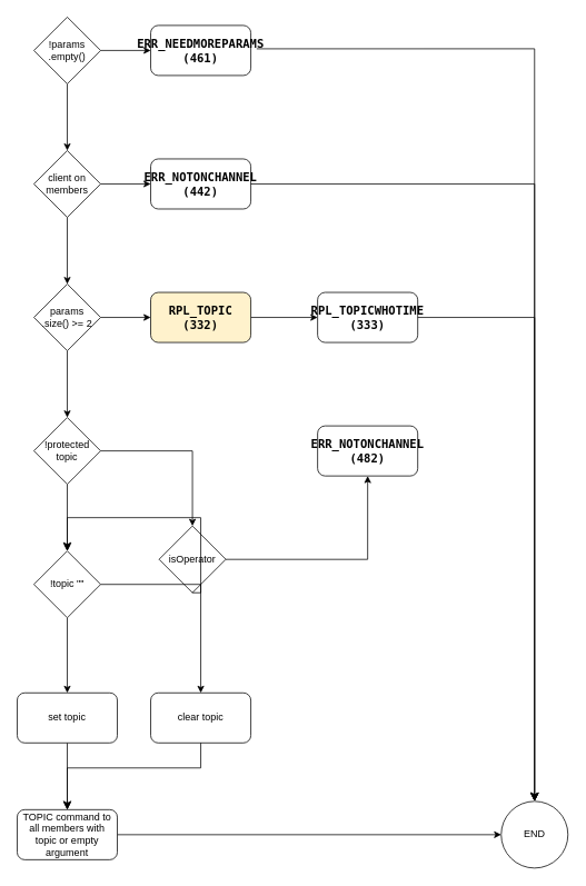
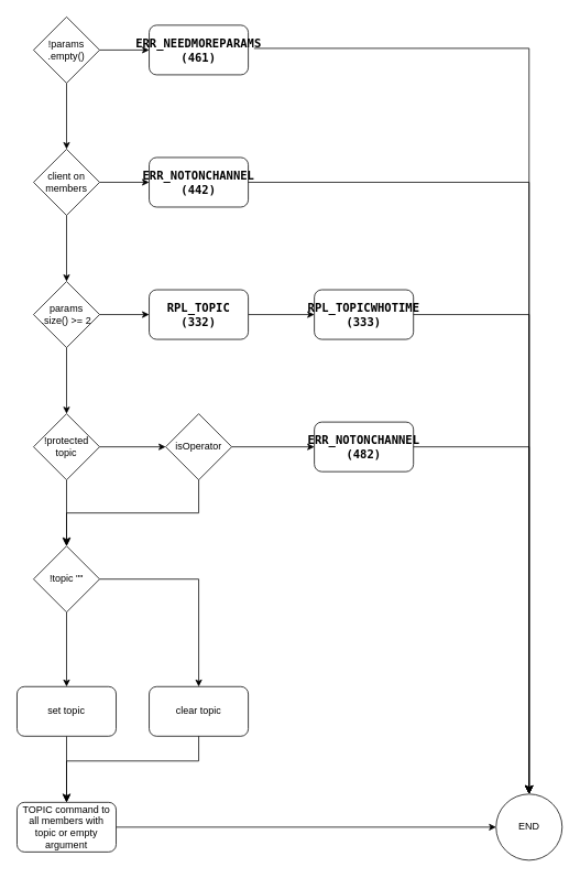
  <mxCell id="0" />
  <mxCell id="1" parent="0" />
  <mxCell id="2" value="" style="edgeStyle=orthogonalEdgeStyle;rounded=0;orthogonalLoop=1;jettySize=auto;html=1;" edge="1" parent="1" source="4" target="5"><mxGeometry relative="1" as="geometry" /></mxCell>
  <mxCell id="3" value="" style="edgeStyle=orthogonalEdgeStyle;rounded=0;orthogonalLoop=1;jettySize=auto;html=1;" edge="1" parent="1" source="4" target="8"><mxGeometry relative="1" as="geometry" /></mxCell>
  <mxCell id="4" value="&lt;div&gt;!params&lt;/div&gt;&lt;div&gt;.empty()&lt;/div&gt;" style="rhombus;whiteSpace=wrap;html=1;" vertex="1" parent="1"><mxGeometry x="40" width="80" height="80" as="geometry" y="20" /></mxCell>
  <mxCell id="5" value="&lt;h3 id=&quot;errneedmoreparams-461&quot;&gt;&lt;code&gt;ERR_NEEDMOREPARAMS (461)&lt;/code&gt;&lt;/h3&gt;" style="rounded=1;whiteSpace=wrap;html=1;" vertex="1" parent="1"><mxGeometry x="180" y="30" width="120" height="60" as="geometry" /></mxCell>
  <mxCell id="6" value="" style="edgeStyle=orthogonalEdgeStyle;rounded=0;orthogonalLoop=1;jettySize=auto;html=1;" edge="1" parent="1" source="8" target="9"><mxGeometry relative="1" as="geometry" /></mxCell>
  <mxCell id="7" value="" style="edgeStyle=orthogonalEdgeStyle;rounded=0;orthogonalLoop=1;jettySize=auto;html=1;" edge="1" parent="1" source="8" target="12"><mxGeometry relative="1" as="geometry" /></mxCell>
  <mxCell id="8" value="client on members" style="rhombus;whiteSpace=wrap;html=1;" vertex="1" parent="1"><mxGeometry x="40" y="180" width="80" height="80" as="geometry" /></mxCell>
  <mxCell id="9" value="&lt;h3 id=&quot;errnotonchannel-442&quot;&gt;&lt;code&gt;ERR_NOTONCHANNEL (442)&lt;/code&gt;&lt;/h3&gt;" style="rounded=1;whiteSpace=wrap;html=1;" vertex="1" parent="1"><mxGeometry x="180" y="190" width="120" height="60" as="geometry" /></mxCell>
  <mxCell id="10" value="" style="edgeStyle=orthogonalEdgeStyle;rounded=0;orthogonalLoop=1;jettySize=auto;html=1;" edge="1" parent="1" source="12" target="14"><mxGeometry relative="1" as="geometry" /></mxCell>
  <mxCell id="11" value="" style="edgeStyle=orthogonalEdgeStyle;rounded=0;orthogonalLoop=1;jettySize=auto;html=1;" edge="1" parent="1" source="12" target="18"><mxGeometry relative="1" as="geometry" /></mxCell>
  <mxCell id="12" value="&lt;div&gt;params&lt;/div&gt;&lt;div&gt;.size() &amp;gt;= 2&lt;br&gt;&lt;/div&gt;" style="rhombus;whiteSpace=wrap;html=1;" vertex="1" parent="1"><mxGeometry x="40" y="340" width="80" height="80" as="geometry" /></mxCell>
  <mxCell id="13" value="" style="edgeStyle=orthogonalEdgeStyle;rounded=0;orthogonalLoop=1;jettySize=auto;html=1;" edge="1" parent="1" source="14" target="15"><mxGeometry relative="1" as="geometry" /></mxCell>
- <mxCell id="14" value="&lt;h3 id=&quot;rpltopic-332&quot;&gt;&lt;code&gt;RPL_TOPIC (332)&lt;/code&gt;&lt;/h3&gt;" style="rounded=1;whiteSpace=wrap;html=1;fillColor=#fff2cc;" vertex="1" parent="1"><mxGeometry x="180" y="350" width="120" height="60" as="geometry" /></mxCell>
+ <mxCell id="14" value="&lt;h3 id=&quot;rpltopic-332&quot;&gt;&lt;code&gt;RPL_TOPIC (332)&lt;/code&gt;&lt;/h3&gt;" style="rounded=1;whiteSpace=wrap;html=1;" vertex="1" parent="1"><mxGeometry x="180" y="350" width="120" height="60" as="geometry" /></mxCell>
  <mxCell id="15" value="&lt;h3 id=&quot;rpltopicwhotime-333&quot;&gt;&lt;code&gt;RPL_TOPICWHOTIME (333)&lt;/code&gt;&lt;/h3&gt;" style="whiteSpace=wrap;html=1;rounded=1;" vertex="1" parent="1"><mxGeometry x="380" y="350" width="120" height="60" as="geometry" /></mxCell>
  <mxCell id="16" value="" style="edgeStyle=orthogonalEdgeStyle;rounded=0;orthogonalLoop=1;jettySize=auto;html=1;" edge="1" parent="1" source="18" target="20"><mxGeometry relative="1" as="geometry" /></mxCell>
  <mxCell id="17" value="" style="edgeStyle=orthogonalEdgeStyle;rounded=0;orthogonalLoop=1;jettySize=auto;html=1;" edge="1" parent="1" source="18" target="24"><mxGeometry relative="1" as="geometry" /></mxCell>
  <mxCell id="18" value="!protected topic" style="rhombus;whiteSpace=wrap;html=1;" vertex="1" parent="1"><mxGeometry x="40" y="500" width="80" height="80" as="geometry" /></mxCell>
  <mxCell id="19" value="" style="edgeStyle=orthogonalEdgeStyle;rounded=0;orthogonalLoop=1;jettySize=auto;html=1;" edge="1" parent="1" source="20" target="21"><mxGeometry relative="1" as="geometry" /></mxCell>
- <mxCell id="20" value="isOperator" style="rhombus;whiteSpace=wrap;html=1;" vertex="1" parent="1"><mxGeometry x="190" y="630" width="80" height="80" as="geometry" /></mxCell>
+ <mxCell id="20" value="isOperator" style="rhombus;whiteSpace=wrap;html=1;" vertex="1" parent="1"><mxGeometry x="200" y="500" width="80" height="80" as="geometry" /></mxCell>
  <mxCell id="21" value="&lt;h3 id=&quot;errchanoprivsneeded-482&quot;&gt;&lt;code&gt;ERR_NOTONCHANNEL (482)&lt;/code&gt;&lt;/h3&gt;" style="rounded=1;whiteSpace=wrap;html=1;" vertex="1" parent="1"><mxGeometry x="380" y="510" width="120" height="60" as="geometry" /></mxCell>
  <mxCell id="22" value="" style="edgeStyle=orthogonalEdgeStyle;rounded=0;orthogonalLoop=1;jettySize=auto;html=1;" edge="1" parent="1" source="24" target="26"><mxGeometry relative="1" as="geometry" /></mxCell>
  <mxCell id="23" value="" style="edgeStyle=orthogonalEdgeStyle;rounded=0;orthogonalLoop=1;jettySize=auto;html=1;" edge="1" parent="1" source="24" target="30"><mxGeometry relative="1" as="geometry" /></mxCell>
  <mxCell id="24" value="!topic &quot;&quot;" style="rhombus;whiteSpace=wrap;html=1;" vertex="1" parent="1"><mxGeometry x="40" y="660" width="80" height="80" as="geometry" /></mxCell>
  <mxCell id="25" value="" style="edgeStyle=orthogonalEdgeStyle;rounded=0;orthogonalLoop=1;jettySize=auto;html=1;" edge="1" parent="1" source="26" target="28"><mxGeometry relative="1" as="geometry" /></mxCell>
  <mxCell id="26" value="set topic" style="rounded=1;whiteSpace=wrap;html=1;" vertex="1" parent="1"><mxGeometry x="20" y="830" width="120" height="60" as="geometry" /></mxCell>
  <mxCell id="27" value="" style="edgeStyle=orthogonalEdgeStyle;rounded=0;orthogonalLoop=1;jettySize=auto;html=1;" edge="1" parent="1" source="28" target="32"><mxGeometry relative="1" as="geometry" /></mxCell>
  <mxCell id="28" value="TOPIC command to all members with topic or empty argument" style="whiteSpace=wrap;html=1;rounded=1;" vertex="1" parent="1"><mxGeometry x="20" y="970" width="120" height="60" as="geometry" /></mxCell>
  <mxCell id="29" value="" style="edgeStyle=segmentEdgeStyle;endArrow=classic;html=1;curved=0;rounded=0;endSize=8;startSize=8;exitX=0.5;exitY=1;exitDx=0;exitDy=0;entryX=0.5;entryY=0;entryDx=0;entryDy=0;" edge="1" parent="1" source="20" target="24"><mxGeometry width="50" height="50" relative="1" as="geometry"><mxPoint x="290" y="590" as="sourcePoint" /><mxPoint x="340" y="540" as="targetPoint" /><Array as="points"><mxPoint x="240" y="620" /><mxPoint x="80" y="620" /></Array></mxGeometry></mxCell>
  <mxCell id="30" value="clear topic" style="rounded=1;whiteSpace=wrap;html=1;" vertex="1" parent="1"><mxGeometry x="180" y="830" width="120" height="60" as="geometry" /></mxCell>
  <mxCell id="31" value="" style="edgeStyle=segmentEdgeStyle;endArrow=classic;html=1;curved=0;rounded=0;endSize=8;startSize=8;exitX=0.5;exitY=1;exitDx=0;exitDy=0;entryX=0.5;entryY=0;entryDx=0;entryDy=0;" edge="1" parent="1" source="30" target="28"><mxGeometry width="50" height="50" relative="1" as="geometry"><mxPoint x="290" y="590" as="sourcePoint" /><mxPoint x="340" y="540" as="targetPoint" /><Array as="points"><mxPoint x="240" y="920" /><mxPoint x="80" y="920" /></Array></mxGeometry></mxCell>
  <mxCell id="32" value="END" style="ellipse;whiteSpace=wrap;html=1;rounded=1;" vertex="1" parent="1"><mxGeometry x="600" y="960" width="80" height="80" as="geometry" /></mxCell>
  <mxCell id="33" value="" style="edgeStyle=segmentEdgeStyle;endArrow=classic;html=1;curved=0;rounded=0;endSize=8;startSize=8;exitX=1;exitY=0.5;exitDx=0;exitDy=0;entryX=0.5;entryY=0;entryDx=0;entryDy=0;" edge="1" parent="1" source="15" target="32"><mxGeometry width="50" height="50" relative="1" as="geometry"><mxPoint x="290" y="590" as="sourcePoint" /><mxPoint x="340" y="540" as="targetPoint" /></mxGeometry></mxCell>
+ <mxCell id="34" value="" style="edgeStyle=segmentEdgeStyle;endArrow=classic;html=1;curved=0;rounded=0;endSize=8;startSize=8;exitX=1;exitY=0.5;exitDx=0;exitDy=0;entryX=0.5;entryY=0;entryDx=0;entryDy=0;" edge="1" parent="1" source="21" target="32"><mxGeometry width="50" height="50" relative="1" as="geometry"><mxPoint x="290" y="590" as="sourcePoint" /><mxPoint x="340" y="540" as="targetPoint" /></mxGeometry></mxCell>
  <mxCell id="35" value="" style="edgeStyle=segmentEdgeStyle;endArrow=classic;html=1;curved=0;rounded=0;endSize=8;startSize=8;exitX=1;exitY=0.5;exitDx=0;exitDy=0;" edge="1" parent="1" source="9"><mxGeometry width="50" height="50" relative="1" as="geometry"><mxPoint x="510" y="390" as="sourcePoint" /><mxPoint x="640" y="960" as="targetPoint" /></mxGeometry></mxCell>
  <mxCell id="36" value="" style="edgeStyle=segmentEdgeStyle;endArrow=classic;html=1;curved=0;rounded=0;endSize=8;startSize=8;exitX=1.058;exitY=0.467;exitDx=0;exitDy=0;exitPerimeter=0;" edge="1" parent="1" source="5"><mxGeometry width="50" height="50" relative="1" as="geometry"><mxPoint x="510" y="390" as="sourcePoint" /><mxPoint x="640" y="960" as="targetPoint" /></mxGeometry></mxCell>
